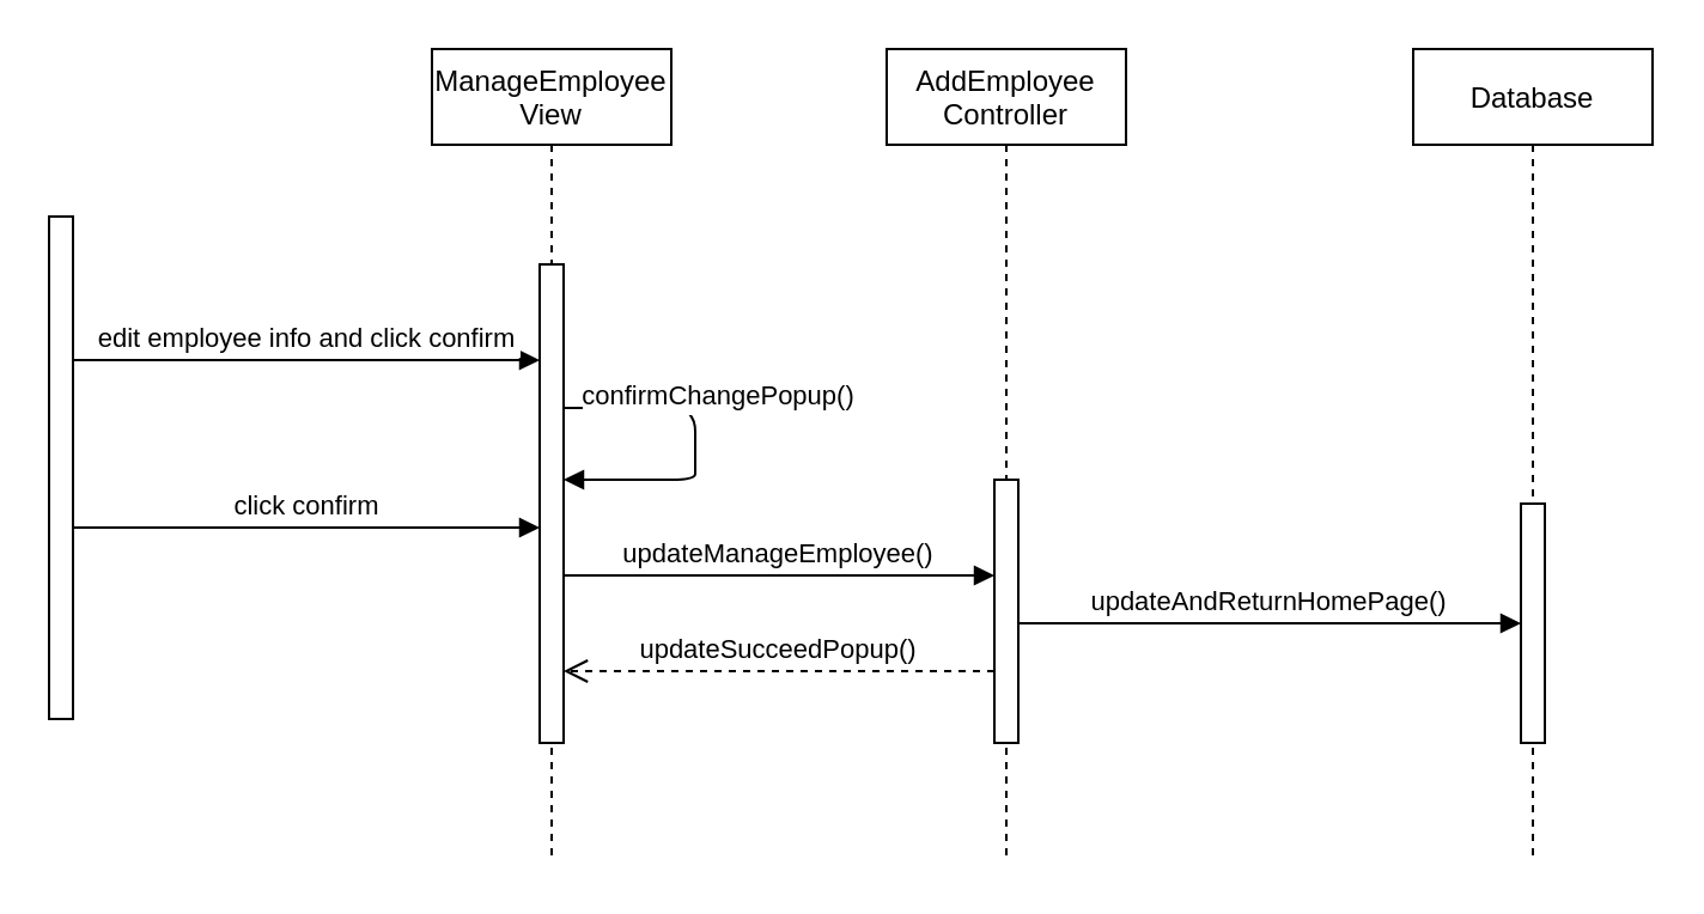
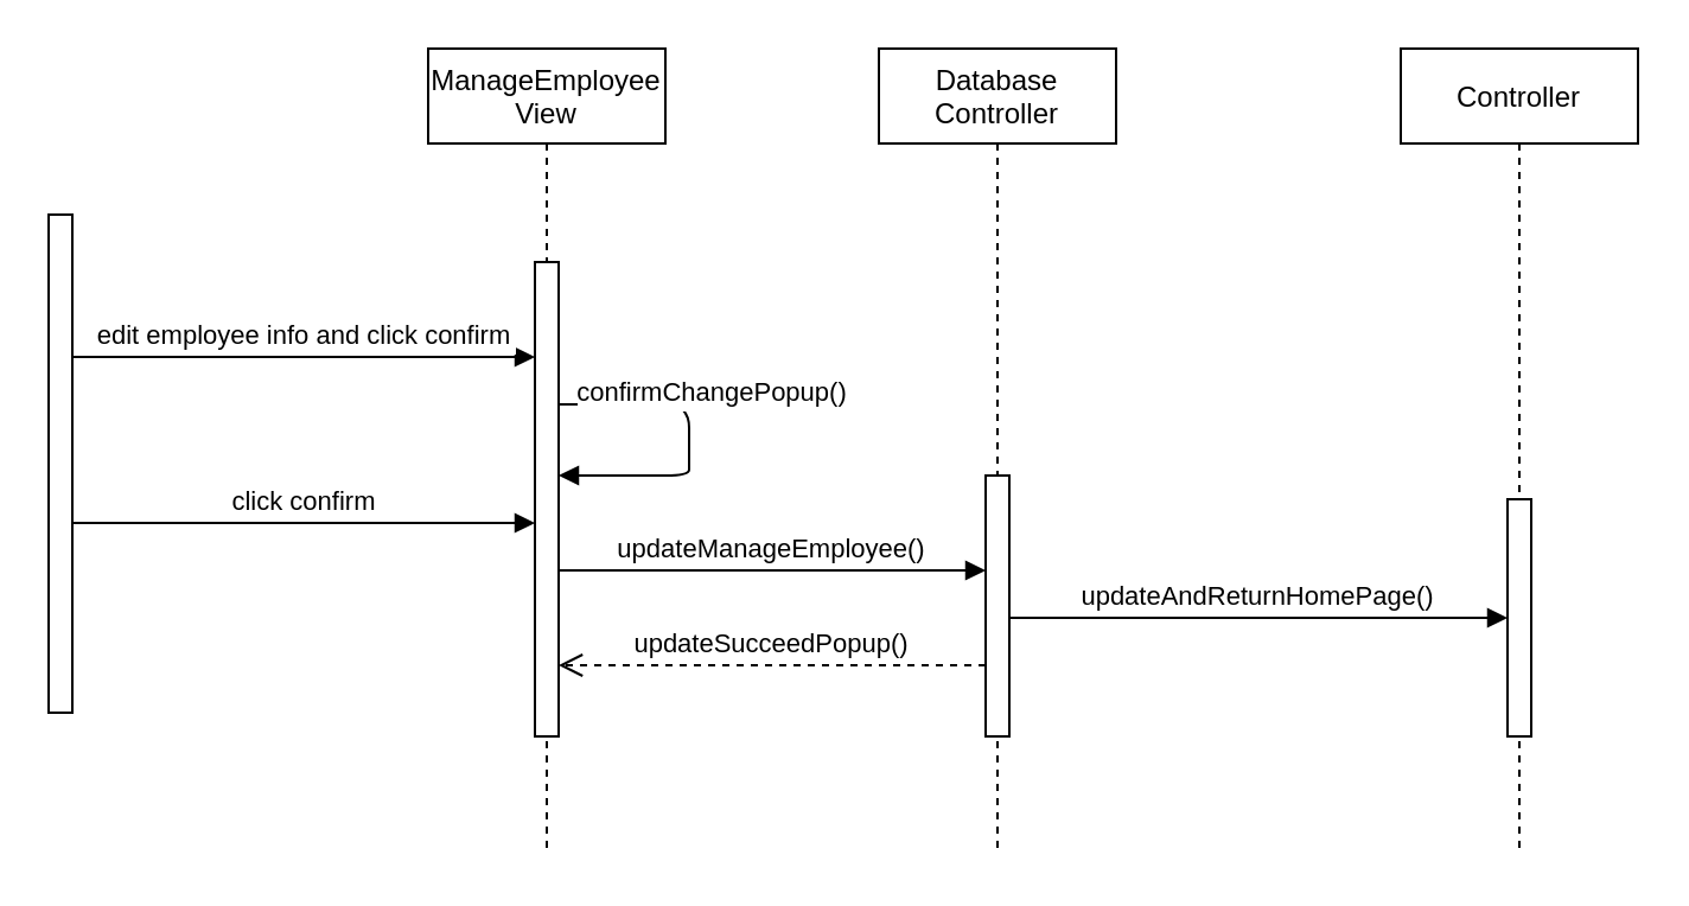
  <mxCell id="0" />
  <mxCell id="1" parent="0" />
  <mxCell id="2" value="ManageEmployee&#10;View" style="shape=umlLifeline;perimeter=lifelinePerimeter;container=1;collapsible=0;recursiveResize=0;rounded=0;shadow=0;strokeWidth=1;" vertex="1" parent="1"><mxGeometry x="180" y="20" width="100" height="340" as="geometry" /></mxCell>
  <mxCell id="3" value="" style="points=[];perimeter=orthogonalPerimeter;rounded=0;shadow=0;strokeWidth=1;" vertex="1" parent="2"><mxGeometry x="45" y="90" width="10" height="200" as="geometry" /></mxCell>
  <mxCell id="4" value="confirmChangePopup()" style="verticalAlign=bottom;endArrow=block;shadow=0;strokeWidth=1;" edge="1" parent="2" source="3" target="3"><mxGeometry x="-0.154" y="10" relative="1" as="geometry"><mxPoint x="80" y="269.5" as="sourcePoint" /><mxPoint x="255" y="269.5" as="targetPoint" /><Array as="points"><mxPoint x="110" y="150" /><mxPoint x="110" y="170" /><mxPoint x="110" y="180" /><mxPoint x="80" y="180" /></Array><mxPoint as="offset" /></mxGeometry></mxCell>
- <mxCell id="5" value="AddEmployee&#10;Controller" style="shape=umlLifeline;perimeter=lifelinePerimeter;container=1;collapsible=0;recursiveResize=0;rounded=0;shadow=0;strokeWidth=1;" vertex="1" parent="1"><mxGeometry x="370" y="20" width="100" height="340" as="geometry" /></mxCell>
+ <mxCell id="5" value="Database&#10;Controller" style="shape=umlLifeline;perimeter=lifelinePerimeter;container=1;collapsible=0;recursiveResize=0;rounded=0;shadow=0;strokeWidth=1;" vertex="1" parent="1"><mxGeometry x="370" y="20" width="100" height="340" as="geometry" /></mxCell>
  <mxCell id="6" value="" style="points=[];perimeter=orthogonalPerimeter;rounded=0;shadow=0;strokeWidth=1;" vertex="1" parent="5"><mxGeometry x="45" y="180" width="10" height="110" as="geometry" /></mxCell>
- <mxCell id="7" value="Database" style="shape=umlLifeline;perimeter=lifelinePerimeter;container=1;collapsible=0;recursiveResize=0;rounded=0;shadow=0;strokeWidth=1;" vertex="1" parent="1"><mxGeometry x="590" y="20" width="100" height="340" as="geometry" /></mxCell>
+ <mxCell id="7" value="Controller" style="shape=umlLifeline;perimeter=lifelinePerimeter;container=1;collapsible=0;recursiveResize=0;rounded=0;shadow=0;strokeWidth=1;" vertex="1" parent="1"><mxGeometry x="590" y="20" width="100" height="340" as="geometry" /></mxCell>
  <mxCell id="8" value="" style="points=[];perimeter=orthogonalPerimeter;rounded=0;shadow=0;strokeWidth=1;" vertex="1" parent="7"><mxGeometry x="45" y="190" width="10" height="100" as="geometry" /></mxCell>
  <mxCell id="9" value="" style="points=[];perimeter=orthogonalPerimeter;rounded=0;shadow=0;strokeWidth=1;" vertex="1" parent="1"><mxGeometry x="20" y="90" width="10" height="210" as="geometry" /></mxCell>
  <mxCell id="10" value="edit employee info and click confirm" style="verticalAlign=bottom;endArrow=block;shadow=0;strokeWidth=1;" edge="1" parent="1" target="3"><mxGeometry relative="1" as="geometry"><mxPoint x="30" y="150" as="sourcePoint" /><mxPoint x="205" y="150" as="targetPoint" /><Array as="points"><mxPoint x="80" y="150" /></Array></mxGeometry></mxCell>
  <mxCell id="11" value="updateAndReturnHomePage()" style="verticalAlign=bottom;endArrow=block;shadow=0;strokeWidth=1;" edge="1" parent="1" source="6" target="8"><mxGeometry relative="1" as="geometry"><mxPoint x="440" y="330" as="sourcePoint" /><mxPoint x="640" y="330" as="targetPoint" /><Array as="points"><mxPoint x="500" y="260" /></Array></mxGeometry></mxCell>
  <mxCell id="12" value="click confirm" style="verticalAlign=bottom;endArrow=block;shadow=0;strokeWidth=1;" edge="1" parent="1"><mxGeometry relative="1" as="geometry"><mxPoint x="30" y="220" as="sourcePoint" /><mxPoint x="225" y="220" as="targetPoint" /><Array as="points"><mxPoint x="80" y="220" /></Array></mxGeometry></mxCell>
  <mxCell id="13" value="updateManageEmployee()" style="verticalAlign=bottom;endArrow=block;shadow=0;strokeWidth=1;" edge="1" parent="1" source="3" target="6"><mxGeometry relative="1" as="geometry"><mxPoint x="240" y="250" as="sourcePoint" /><mxPoint x="490" y="240" as="targetPoint" /><Array as="points"><mxPoint x="355" y="240" /></Array></mxGeometry></mxCell>
  <mxCell id="14" value="updateSucceedPopup()" style="verticalAlign=bottom;endArrow=open;dashed=1;endSize=8;shadow=0;strokeWidth=1;" edge="1" parent="1" source="6" target="3"><mxGeometry relative="1" as="geometry"><mxPoint x="210" y="210" as="targetPoint" /><mxPoint x="300" y="230" as="sourcePoint" /><Array as="points"><mxPoint x="350" y="280" /></Array></mxGeometry></mxCell>
